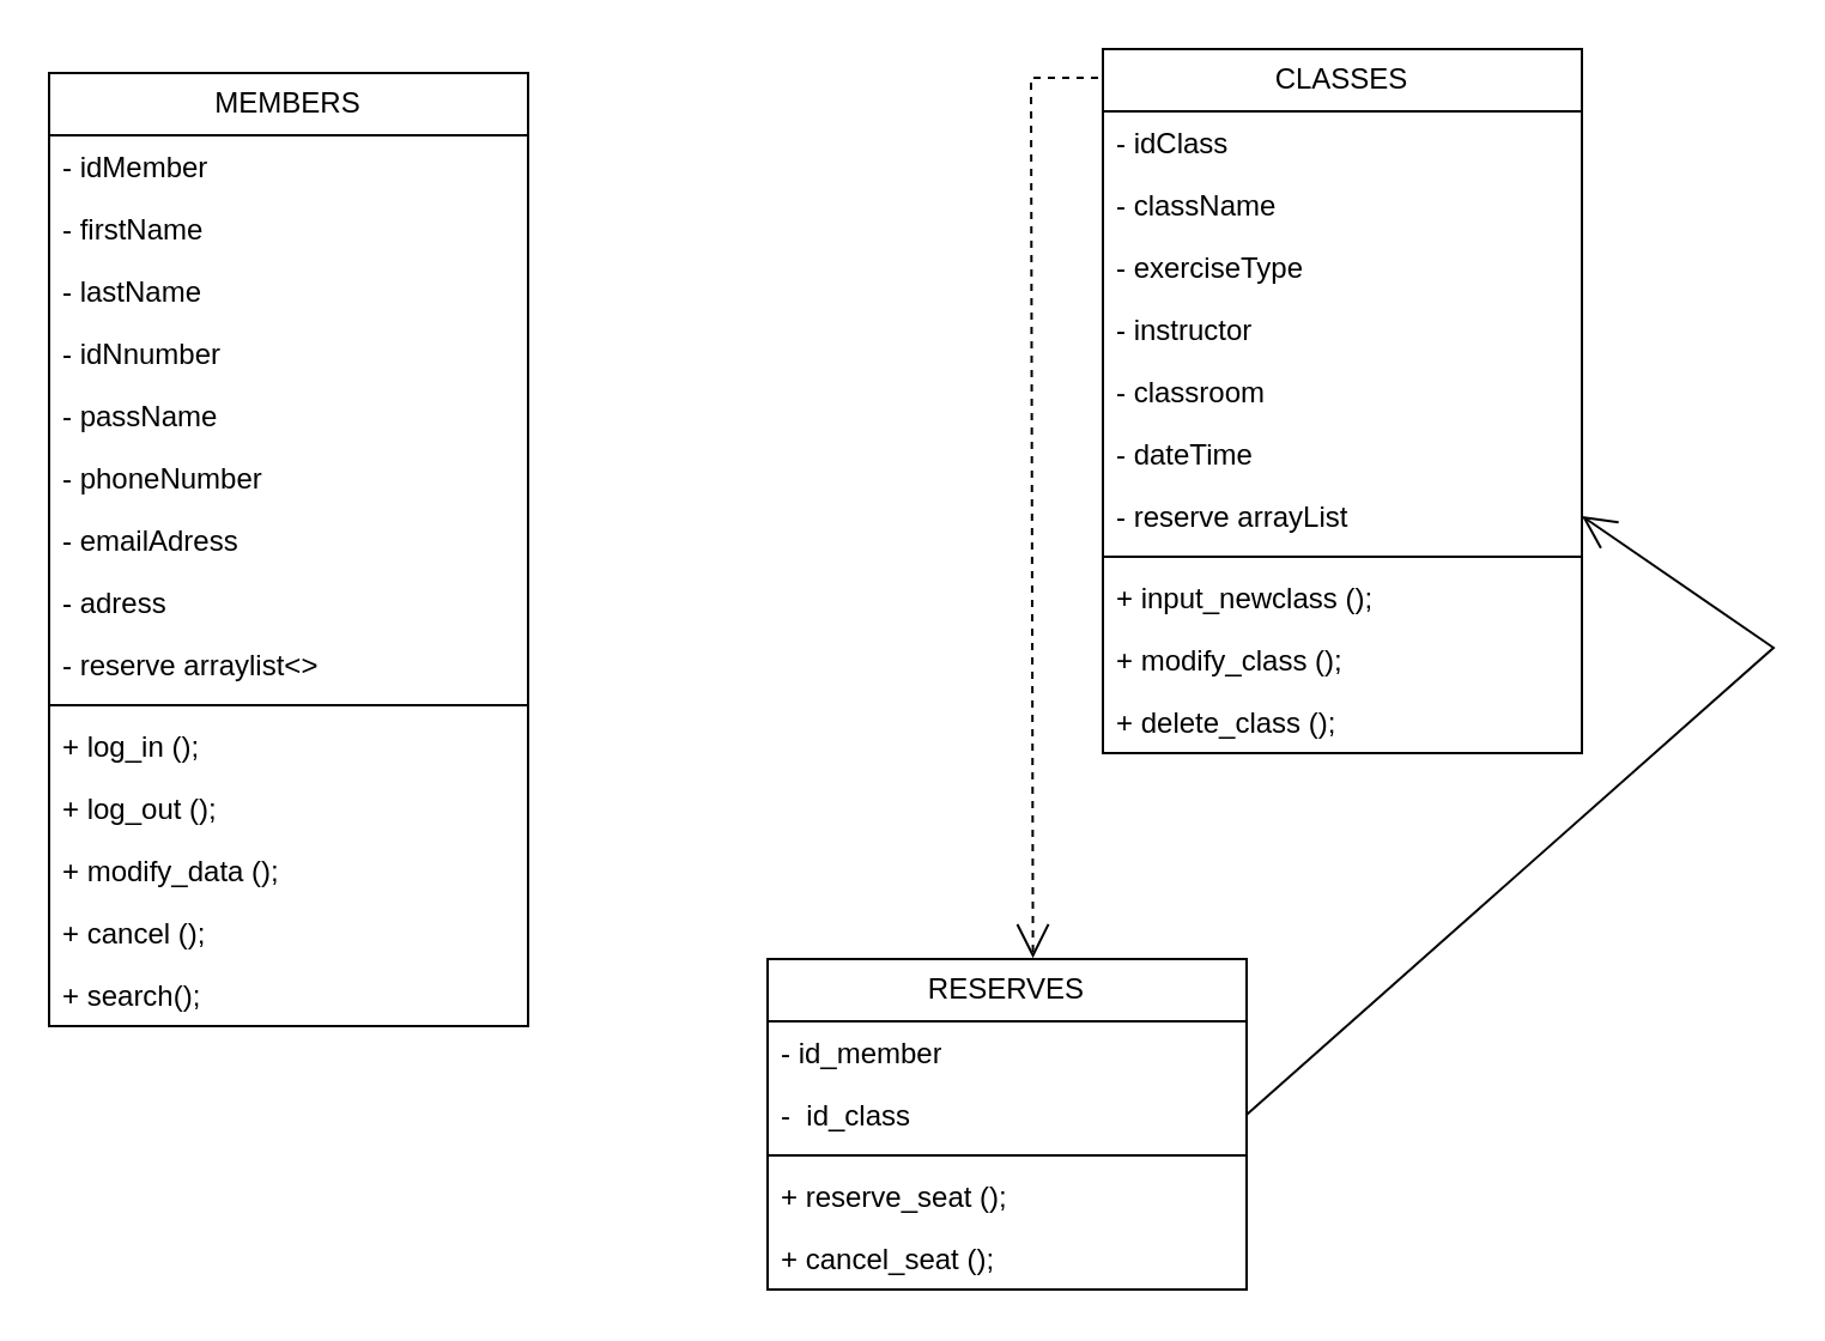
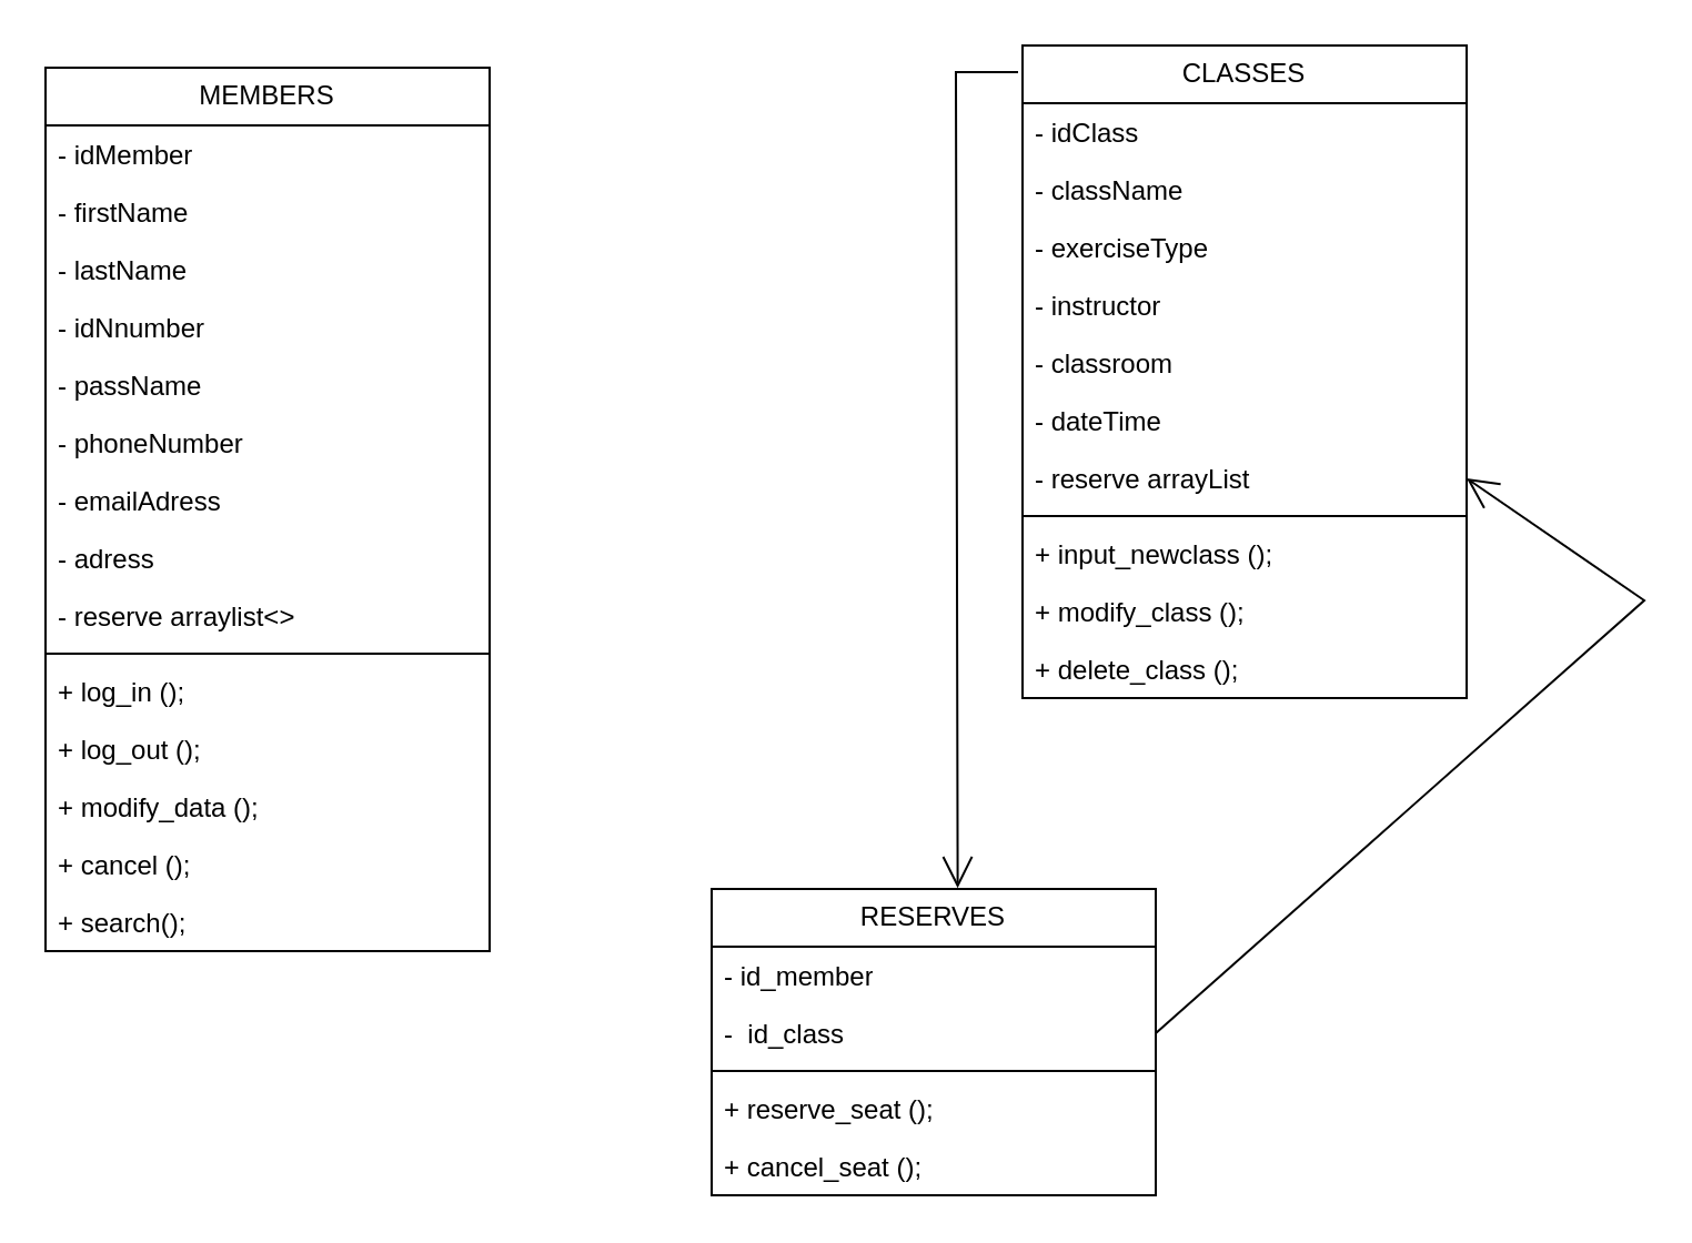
  <mxCell id="0" />
  <mxCell id="1" parent="0" />
  <mxCell id="2" value="MEMBERS" style="swimlane;fontStyle=0;childLayout=stackLayout;horizontal=1;startSize=26;fillColor=none;horizontalStack=0;resizeParent=1;resizeParentMax=0;resizeLast=0;collapsible=1;marginBottom=0;whiteSpace=wrap;html=1;" parent="1" vertex="1"><mxGeometry x="20" y="30" width="200" height="398" as="geometry" /></mxCell>
  <mxCell id="3" value="- idMember" style="text;strokeColor=none;fillColor=none;align=left;verticalAlign=top;spacingLeft=4;spacingRight=4;overflow=hidden;rotatable=0;points=[[0,0.5],[1,0.5]];portConstraint=eastwest;whiteSpace=wrap;html=1;" parent="2" vertex="1"><mxGeometry y="26" width="200" height="26" as="geometry" /></mxCell>
  <mxCell id="4" value="- firstName&amp;nbsp;" style="text;strokeColor=none;fillColor=none;align=left;verticalAlign=top;spacingLeft=4;spacingRight=4;overflow=hidden;rotatable=0;points=[[0,0.5],[1,0.5]];portConstraint=eastwest;whiteSpace=wrap;html=1;" parent="2" vertex="1"><mxGeometry y="52" width="200" height="26" as="geometry" /></mxCell>
  <mxCell id="5" value="- lastName&amp;nbsp;" style="text;strokeColor=none;fillColor=none;align=left;verticalAlign=top;spacingLeft=4;spacingRight=4;overflow=hidden;rotatable=0;points=[[0,0.5],[1,0.5]];portConstraint=eastwest;whiteSpace=wrap;html=1;" parent="2" vertex="1"><mxGeometry y="78" width="200" height="26" as="geometry" /></mxCell>
  <mxCell id="6" value="- idNnumber&amp;nbsp;" style="text;strokeColor=none;fillColor=none;align=left;verticalAlign=top;spacingLeft=4;spacingRight=4;overflow=hidden;rotatable=0;points=[[0,0.5],[1,0.5]];portConstraint=eastwest;whiteSpace=wrap;html=1;" parent="2" vertex="1"><mxGeometry y="104" width="200" height="26" as="geometry" /></mxCell>
  <mxCell id="7" value="- passName&amp;nbsp;" style="text;strokeColor=none;fillColor=none;align=left;verticalAlign=top;spacingLeft=4;spacingRight=4;overflow=hidden;rotatable=0;points=[[0,0.5],[1,0.5]];portConstraint=eastwest;whiteSpace=wrap;html=1;" parent="2" vertex="1"><mxGeometry y="130" width="200" height="26" as="geometry" /></mxCell>
  <mxCell id="8" value="- phoneNumber&amp;nbsp;" style="text;strokeColor=none;fillColor=none;align=left;verticalAlign=top;spacingLeft=4;spacingRight=4;overflow=hidden;rotatable=0;points=[[0,0.5],[1,0.5]];portConstraint=eastwest;whiteSpace=wrap;html=1;" parent="2" vertex="1"><mxGeometry y="156" width="200" height="26" as="geometry" /></mxCell>
  <mxCell id="9" value="- emailAdress" style="text;strokeColor=none;fillColor=none;align=left;verticalAlign=top;spacingLeft=4;spacingRight=4;overflow=hidden;rotatable=0;points=[[0,0.5],[1,0.5]];portConstraint=eastwest;whiteSpace=wrap;html=1;" parent="2" vertex="1"><mxGeometry y="182" width="200" height="26" as="geometry" /></mxCell>
  <mxCell id="10" value="- adress" style="text;strokeColor=none;fillColor=none;align=left;verticalAlign=top;spacingLeft=4;spacingRight=4;overflow=hidden;rotatable=0;points=[[0,0.5],[1,0.5]];portConstraint=eastwest;whiteSpace=wrap;html=1;" parent="2" vertex="1"><mxGeometry y="208" width="200" height="26" as="geometry" /></mxCell>
  <mxCell id="11" value="- reserve arraylist&amp;lt;&amp;gt;" style="text;strokeColor=none;fillColor=none;align=left;verticalAlign=top;spacingLeft=4;spacingRight=4;overflow=hidden;rotatable=0;points=[[0,0.5],[1,0.5]];portConstraint=eastwest;whiteSpace=wrap;html=1;" parent="2" vertex="1"><mxGeometry y="234" width="200" height="26" as="geometry" /></mxCell>
  <mxCell id="12" value="" style="line;strokeWidth=1;fillColor=none;align=left;verticalAlign=middle;spacingTop=-1;spacingLeft=3;spacingRight=3;rotatable=0;labelPosition=right;points=[];portConstraint=eastwest;strokeColor=inherit;" parent="2" vertex="1"><mxGeometry y="260" width="200" height="8" as="geometry" /></mxCell>
  <mxCell id="13" value="+ log_in ();" style="text;strokeColor=none;fillColor=none;align=left;verticalAlign=top;spacingLeft=4;spacingRight=4;overflow=hidden;rotatable=0;points=[[0,0.5],[1,0.5]];portConstraint=eastwest;whiteSpace=wrap;html=1;" parent="2" vertex="1"><mxGeometry y="268" width="200" height="26" as="geometry" /></mxCell>
  <mxCell id="14" value="+ log_out ();" style="text;strokeColor=none;fillColor=none;align=left;verticalAlign=top;spacingLeft=4;spacingRight=4;overflow=hidden;rotatable=0;points=[[0,0.5],[1,0.5]];portConstraint=eastwest;whiteSpace=wrap;html=1;" parent="2" vertex="1"><mxGeometry y="294" width="200" height="26" as="geometry" /></mxCell>
  <mxCell id="15" value="+ modify_data ();" style="text;strokeColor=none;fillColor=none;align=left;verticalAlign=top;spacingLeft=4;spacingRight=4;overflow=hidden;rotatable=0;points=[[0,0.5],[1,0.5]];portConstraint=eastwest;whiteSpace=wrap;html=1;" parent="2" vertex="1"><mxGeometry y="320" width="200" height="26" as="geometry" /></mxCell>
  <mxCell id="16" value="+ cancel ();" style="text;strokeColor=none;fillColor=none;align=left;verticalAlign=top;spacingLeft=4;spacingRight=4;overflow=hidden;rotatable=0;points=[[0,0.5],[1,0.5]];portConstraint=eastwest;whiteSpace=wrap;html=1;" parent="2" vertex="1"><mxGeometry y="346" width="200" height="26" as="geometry" /></mxCell>
  <mxCell id="17" value="+ search();" style="text;strokeColor=none;fillColor=none;align=left;verticalAlign=top;spacingLeft=4;spacingRight=4;overflow=hidden;rotatable=0;points=[[0,0.5],[1,0.5]];portConstraint=eastwest;whiteSpace=wrap;html=1;" parent="2" vertex="1"><mxGeometry y="372" width="200" height="26" as="geometry" /></mxCell>
  <mxCell id="18" value="CLASSES" style="swimlane;fontStyle=0;childLayout=stackLayout;horizontal=1;startSize=26;fillColor=none;horizontalStack=0;resizeParent=1;resizeParentMax=0;resizeLast=0;collapsible=1;marginBottom=0;whiteSpace=wrap;html=1;" parent="1" vertex="1"><mxGeometry x="460" y="20" width="200" height="294" as="geometry" /></mxCell>
  <mxCell id="19" value="- idClass" style="text;strokeColor=none;fillColor=none;align=left;verticalAlign=top;spacingLeft=4;spacingRight=4;overflow=hidden;rotatable=0;points=[[0,0.5],[1,0.5]];portConstraint=eastwest;whiteSpace=wrap;html=1;" parent="18" vertex="1"><mxGeometry y="26" width="200" height="26" as="geometry" /></mxCell>
  <mxCell id="20" value="- className" style="text;strokeColor=none;fillColor=none;align=left;verticalAlign=top;spacingLeft=4;spacingRight=4;overflow=hidden;rotatable=0;points=[[0,0.5],[1,0.5]];portConstraint=eastwest;whiteSpace=wrap;html=1;" parent="18" vertex="1"><mxGeometry y="52" width="200" height="26" as="geometry" /></mxCell>
  <mxCell id="21" value="- exerciseType" style="text;strokeColor=none;fillColor=none;align=left;verticalAlign=top;spacingLeft=4;spacingRight=4;overflow=hidden;rotatable=0;points=[[0,0.5],[1,0.5]];portConstraint=eastwest;whiteSpace=wrap;html=1;" parent="18" vertex="1"><mxGeometry y="78" width="200" height="26" as="geometry" /></mxCell>
  <mxCell id="22" value="- instructor" style="text;strokeColor=none;fillColor=none;align=left;verticalAlign=top;spacingLeft=4;spacingRight=4;overflow=hidden;rotatable=0;points=[[0,0.5],[1,0.5]];portConstraint=eastwest;whiteSpace=wrap;html=1;" parent="18" vertex="1"><mxGeometry y="104" width="200" height="26" as="geometry" /></mxCell>
  <mxCell id="23" value="- classroom" style="text;strokeColor=none;fillColor=none;align=left;verticalAlign=top;spacingLeft=4;spacingRight=4;overflow=hidden;rotatable=0;points=[[0,0.5],[1,0.5]];portConstraint=eastwest;whiteSpace=wrap;html=1;" parent="18" vertex="1"><mxGeometry y="130" width="200" height="26" as="geometry" /></mxCell>
  <mxCell id="24" value="- dateTime" style="text;strokeColor=none;fillColor=none;align=left;verticalAlign=top;spacingLeft=4;spacingRight=4;overflow=hidden;rotatable=0;points=[[0,0.5],[1,0.5]];portConstraint=eastwest;whiteSpace=wrap;html=1;" parent="18" vertex="1"><mxGeometry y="156" width="200" height="26" as="geometry" /></mxCell>
  <mxCell id="25" value="- reserve arrayList" style="text;strokeColor=none;fillColor=none;align=left;verticalAlign=top;spacingLeft=4;spacingRight=4;overflow=hidden;rotatable=0;points=[[0,0.5],[1,0.5]];portConstraint=eastwest;whiteSpace=wrap;html=1;" parent="18" vertex="1"><mxGeometry y="182" width="200" height="26" as="geometry" /></mxCell>
  <mxCell id="26" value="" style="line;strokeWidth=1;fillColor=none;align=left;verticalAlign=middle;spacingTop=-1;spacingLeft=3;spacingRight=3;rotatable=0;labelPosition=right;points=[];portConstraint=eastwest;strokeColor=inherit;" parent="18" vertex="1"><mxGeometry y="208" width="200" height="8" as="geometry" /></mxCell>
  <mxCell id="27" value="+ input_newclass ();" style="text;strokeColor=none;fillColor=none;align=left;verticalAlign=top;spacingLeft=4;spacingRight=4;overflow=hidden;rotatable=0;points=[[0,0.5],[1,0.5]];portConstraint=eastwest;whiteSpace=wrap;html=1;" parent="18" vertex="1"><mxGeometry y="216" width="200" height="26" as="geometry" /></mxCell>
  <mxCell id="28" value="+ modify_class ();" style="text;strokeColor=none;fillColor=none;align=left;verticalAlign=top;spacingLeft=4;spacingRight=4;overflow=hidden;rotatable=0;points=[[0,0.5],[1,0.5]];portConstraint=eastwest;whiteSpace=wrap;html=1;" parent="18" vertex="1"><mxGeometry y="242" width="200" height="26" as="geometry" /></mxCell>
  <mxCell id="29" value="+ delete_class ();" style="text;strokeColor=none;fillColor=none;align=left;verticalAlign=top;spacingLeft=4;spacingRight=4;overflow=hidden;rotatable=0;points=[[0,0.5],[1,0.5]];portConstraint=eastwest;whiteSpace=wrap;html=1;" parent="18" vertex="1"><mxGeometry y="268" width="200" height="26" as="geometry" /></mxCell>
  <mxCell id="30" value="RESERVES" style="swimlane;fontStyle=0;childLayout=stackLayout;horizontal=1;startSize=26;fillColor=none;horizontalStack=0;resizeParent=1;resizeParentMax=0;resizeLast=0;collapsible=1;marginBottom=0;whiteSpace=wrap;html=1;" parent="1" vertex="1"><mxGeometry x="320" y="400" width="200" height="138" as="geometry" /></mxCell>
  <mxCell id="31" value="- id_member" style="text;strokeColor=none;fillColor=none;align=left;verticalAlign=top;spacingLeft=4;spacingRight=4;overflow=hidden;rotatable=0;points=[[0,0.5],[1,0.5]];portConstraint=eastwest;whiteSpace=wrap;html=1;" parent="30" vertex="1"><mxGeometry y="26" width="200" height="26" as="geometry" /></mxCell>
  <mxCell id="32" value="-&amp;nbsp; id_class" style="text;strokeColor=none;fillColor=none;align=left;verticalAlign=top;spacingLeft=4;spacingRight=4;overflow=hidden;rotatable=0;points=[[0,0.5],[1,0.5]];portConstraint=eastwest;whiteSpace=wrap;html=1;" parent="30" vertex="1"><mxGeometry y="52" width="200" height="26" as="geometry" /></mxCell>
  <mxCell id="33" value="" style="line;strokeWidth=1;fillColor=none;align=left;verticalAlign=middle;spacingTop=-1;spacingLeft=3;spacingRight=3;rotatable=0;labelPosition=right;points=[];portConstraint=eastwest;strokeColor=inherit;" parent="30" vertex="1"><mxGeometry y="78" width="200" height="8" as="geometry" /></mxCell>
  <mxCell id="34" value="+ reserve_seat ();" style="text;strokeColor=none;fillColor=none;align=left;verticalAlign=top;spacingLeft=4;spacingRight=4;overflow=hidden;rotatable=0;points=[[0,0.5],[1,0.5]];portConstraint=eastwest;whiteSpace=wrap;html=1;" parent="30" vertex="1"><mxGeometry y="86" width="200" height="26" as="geometry" /></mxCell>
  <mxCell id="35" value="+ cancel_seat ();" style="text;strokeColor=none;fillColor=none;align=left;verticalAlign=top;spacingLeft=4;spacingRight=4;overflow=hidden;rotatable=0;points=[[0,0.5],[1,0.5]];portConstraint=eastwest;whiteSpace=wrap;html=1;" parent="30" vertex="1"><mxGeometry y="112" width="200" height="26" as="geometry" /></mxCell>
- <mxCell id="36" value="" style="endArrow=open;endFill=1;endSize=12;html=1;rounded=0;exitX=-0.01;exitY=0.041;exitDx=0;exitDy=0;exitPerimeter=0;entryX=0.554;entryY=-0.003;entryDx=0;entryDy=0;entryPerimeter=0;dashed=1;" parent="1" source="18" target="30" edge="1"><mxGeometry width="160" relative="1" as="geometry"><mxPoint x="390" y="210" as="sourcePoint" /><mxPoint x="400" y="32" as="targetPoint" /><Array as="points"><mxPoint x="430" y="32" /></Array></mxGeometry></mxCell>
+ <mxCell id="36" value="" style="endArrow=open;endFill=1;endSize=12;html=1;rounded=0;exitX=-0.01;exitY=0.041;exitDx=0;exitDy=0;exitPerimeter=0;entryX=0.554;entryY=-0.003;entryDx=0;entryDy=0;entryPerimeter=0;" parent="1" source="18" target="30" edge="1"><mxGeometry width="160" relative="1" as="geometry"><mxPoint x="390" y="210" as="sourcePoint" /><mxPoint x="400" y="32" as="targetPoint" /><Array as="points"><mxPoint x="430" y="32" /></Array></mxGeometry></mxCell>
  <mxCell id="37" value="" style="endArrow=open;endFill=1;endSize=12;html=1;rounded=0;exitX=1;exitY=0.5;exitDx=0;exitDy=0;entryX=1;entryY=0.5;entryDx=0;entryDy=0;" parent="1" source="32" target="25" edge="1"><mxGeometry width="160" relative="1" as="geometry"><mxPoint x="390" y="310" as="sourcePoint" /><mxPoint x="670" y="220" as="targetPoint" /><Array as="points"><mxPoint x="740" y="270" /></Array></mxGeometry></mxCell>
